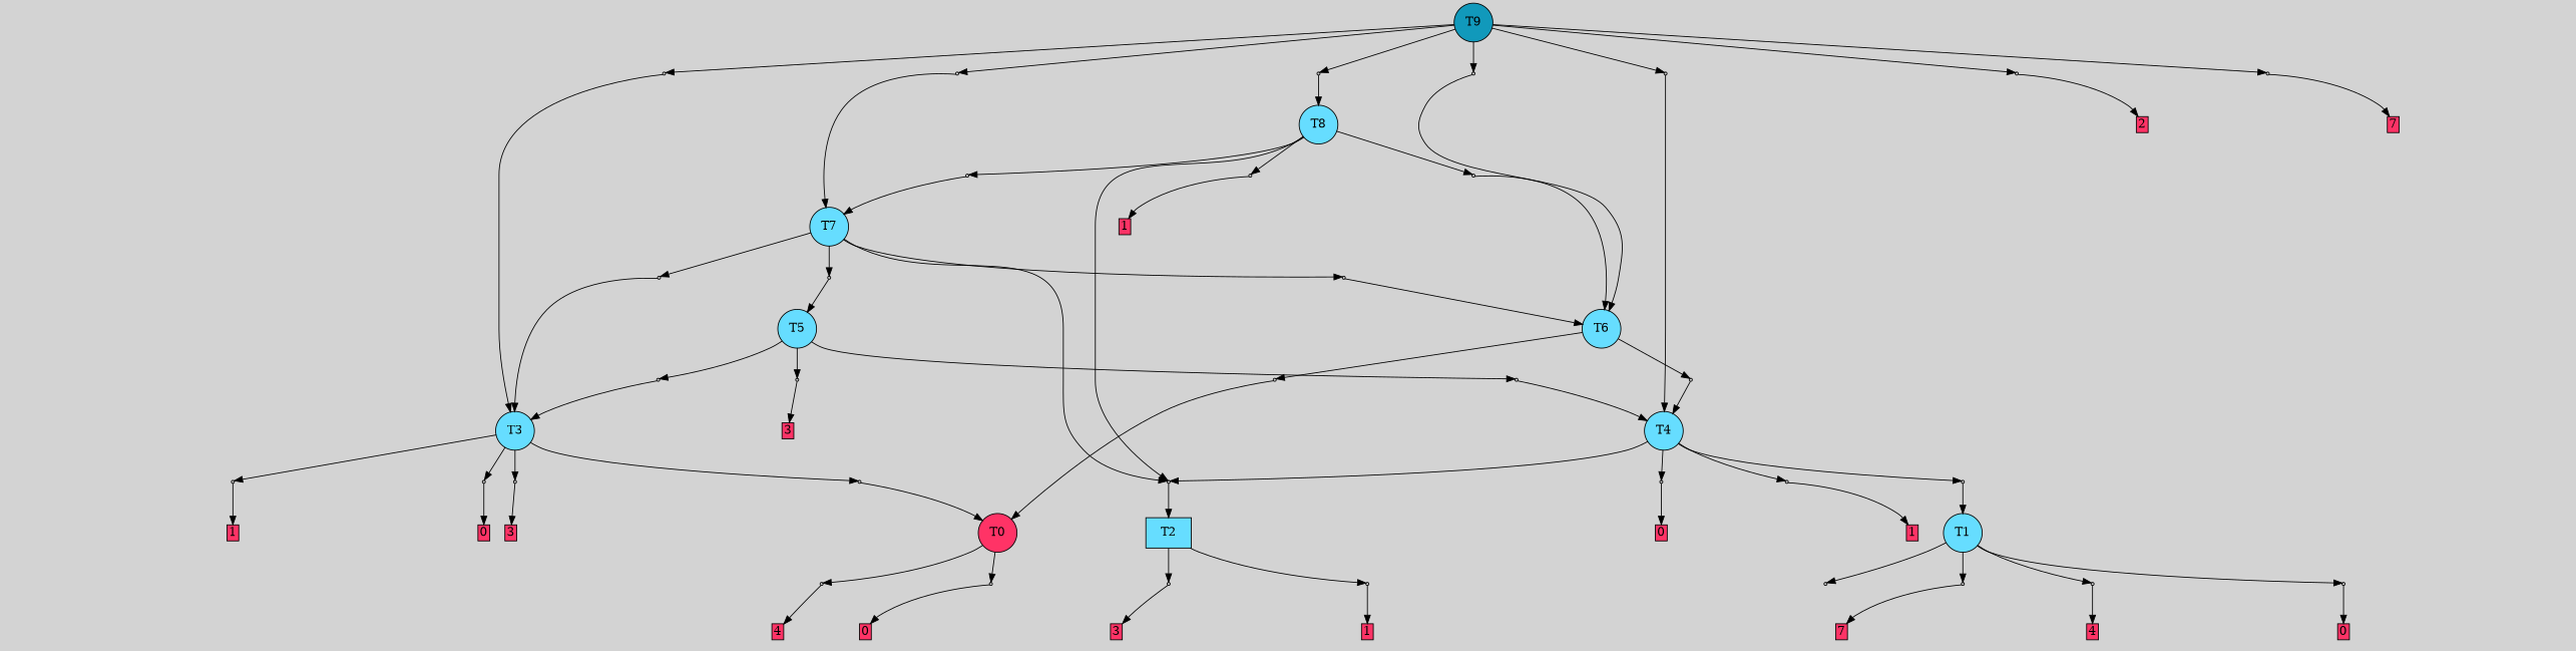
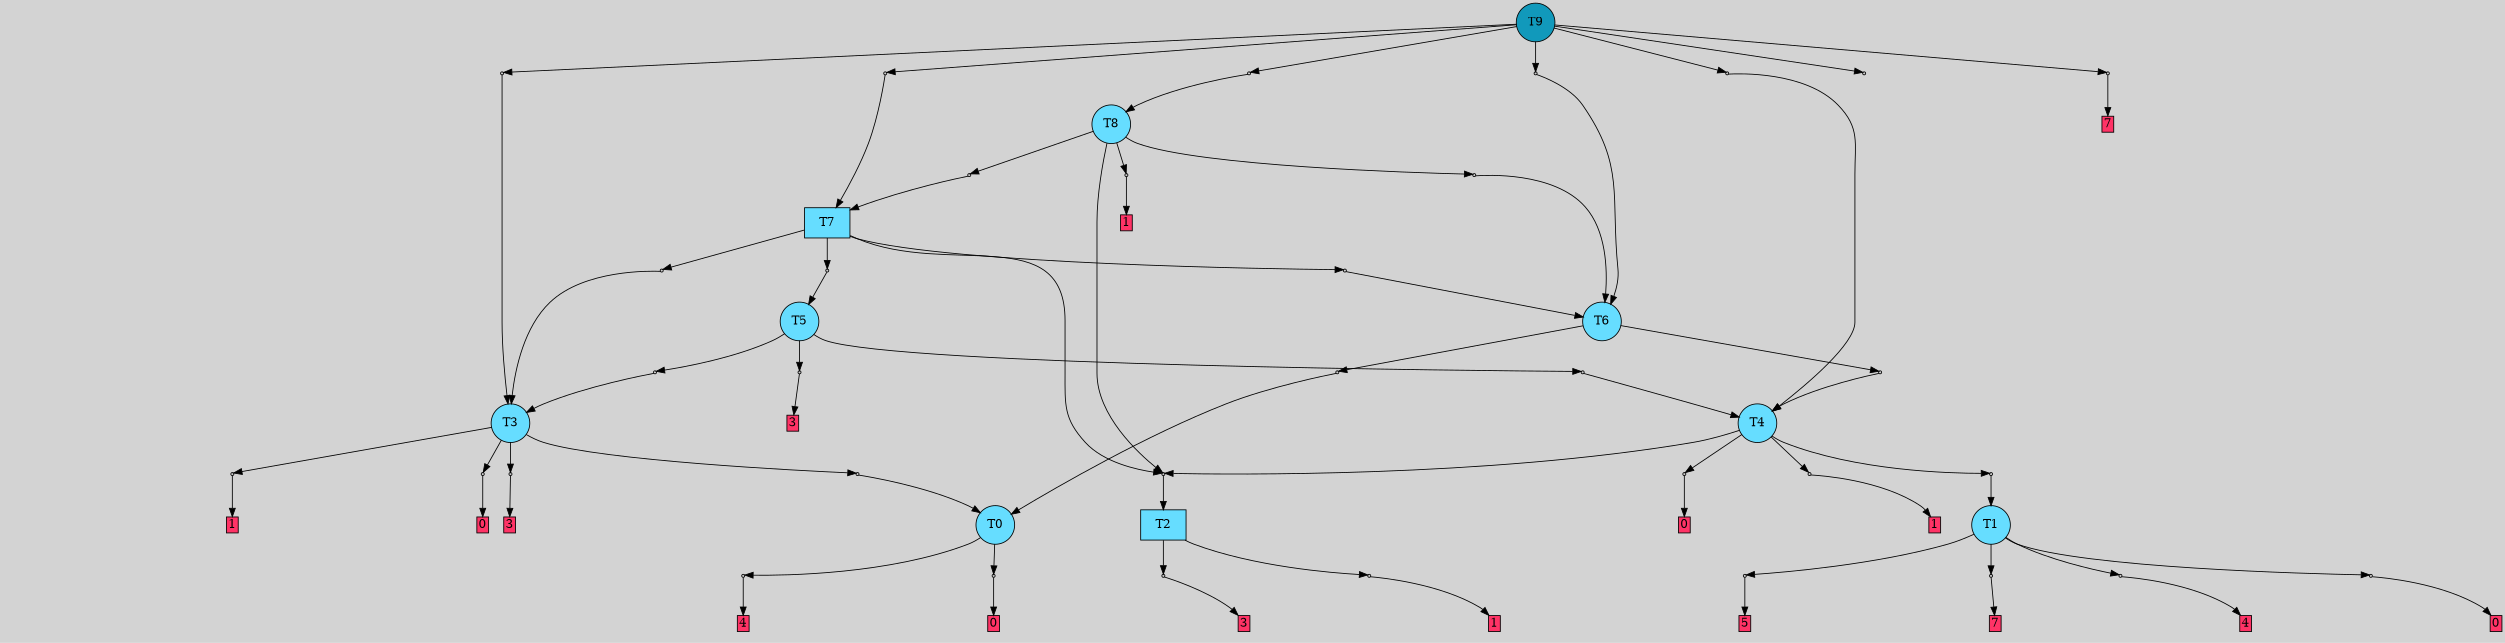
  digraph {
    bgcolor=lightgray
    node [shape=box style=filled]
    T9 [fillcolor="#1199bb" shape=circle]
    P27 [fillcolor="#cccccc" shape=point]
    P28 [fillcolor="#cccccc" shape=point]
    P29 [fillcolor="#cccccc" shape=point]
    P30 [fillcolor="#cccccc" shape=point]
    P31 [fillcolor="#cccccc" shape=point]
    P32 [fillcolor="#cccccc" shape=point]
    P33 [fillcolor="#cccccc" shape=point]
-   T0 [fillcolor="#ff3366" shape=circle]
+   T0 [fillcolor="#66ddff" shape=circle]
    P0 [fillcolor="#cccccc" shape=point]
    P1 [fillcolor="#cccccc" shape=point]
    I0 [style=invis]
    n13 [fillcolor="#ff3366" height=0 label=4 margin=0.03 width=0]
    n14 [label="6|3&3|7#0|3#3|0#1|6#4|3#3|1&#92;n4|0&0|3#2|2#4|2#0|6#0|1#3|0&#92;n" style=invis]
    n15 [fillcolor="#ff3366" height=0 label=0 margin=0.03 width=0]
    T1 [fillcolor="#66ddff" shape=circle]
    P2 [fillcolor="#cccccc" shape=point]
    P3 [fillcolor="#cccccc" shape=point]
    P4 [fillcolor="#cccccc" shape=point]
    P5 [fillcolor="#cccccc" shape=point]
    n21 [label="0|6&3|2#2|0#2|0#1|4#0|2#3|7&#92;n1|0&2|3#0|6#2|7#1|3#2|7#2|5&#92;n" style=invis]
+   n22 [fillcolor="#ff3366" height=0 label=5 margin=0.03 width=0]
    n23 [label="3|0&4|0#1|5#2|4#0|3#4|6#3|5&#92;n" style=invis]
    n24 [fillcolor="#ff3366" height=0 label=7 margin=0.03 width=0]
    n25 [label="2|0&4|6#3|3#4|6#4|2#4|4#4|7&#92;n" style=invis]
    n26 [fillcolor="#ff3366" height=0 label=4 margin=0.03 width=0]
    n27 [label="6|3&3|7#0|3#3|0#1|6#4|3#3|1&#92;n4|0&0|3#2|2#4|2#0|6#0|1#3|0&#92;n" style=invis]
    n28 [fillcolor="#ff3366" height=0 label=0 margin=0.03 width=0]
    T2 [fillcolor="#66ddff"]
    P6 [fillcolor="#cccccc" shape=point]
    P7 [fillcolor="#cccccc" shape=point]
    n32 [label="2|0&4|1#3|2#0|6#2|2#1|4#4|4&#92;n" style=invis]
    n33 [fillcolor="#ff3366" height=0 label=3 margin=0.03 width=0]
    n34 [label="1|7&3|4#0|7#4|4#0|0#0|2#0|7&#92;n1|0&0|7#0|3#2|7#0|6#0|5#1|2&#92;n" style=invis]
    n35 [fillcolor="#ff3366" height=0 label=1 margin=0.03 width=0]
    T3 [fillcolor="#66ddff" shape=circle]
    P8 [fillcolor="#cccccc" shape=point]
    P9 [fillcolor="#cccccc" shape=point]
    P10 [fillcolor="#cccccc" shape=point]
    P11 [fillcolor="#cccccc" shape=point]
    n41 [label="3|0&3|1#0|0#0|5#1|5#0|7#0|6&#92;n" style=invis]
    n42 [fillcolor="#ff3366" height=0 label=1 margin=0.03 width=0]
    n43 [label="4|0&1|3#2|2#4|2#0|6#0|1#3|0&#92;n" style=invis]
    n44 [fillcolor="#ff3366" height=0 label=0 margin=0.03 width=0]
    n45 [label="2|0&1|0#4|0#3|3#0|0#4|1#2|6&#92;n" style=invis]
    n46 [label="2|0&4|1#3|2#0|6#2|2#1|4#4|4&#92;n" style=invis]
    n47 [fillcolor="#ff3366" height=0 label=3 margin=0.03 width=0]
    T4 [fillcolor="#66ddff" shape=circle]
    P12 [fillcolor="#cccccc" shape=point]
    P13 [fillcolor="#cccccc" shape=point]
    P14 [fillcolor="#cccccc" shape=point]
    P15 [fillcolor="#cccccc" shape=point]
    n53 [label="2|0&3|4#4|4#3|7#0|3#0|4#3|4&#92;n" style=invis]
    n54 [label="5|0&4|4#2|5#0|5#2|3#0|2#3|1&#92;n" style=invis]
    n55 [fillcolor="#ff3366" height=0 label=1 margin=0.03 width=0]
    n56 [label="2|0&1|0#4|0#3|3#0|0#4|1#2|6&#92;n" style=invis]
    n57 [label="5|0&2|4#1|3#3|3#3|6#2|6#0|2&#92;n" style=invis]
    n58 [fillcolor="#ff3366" height=0 label=0 margin=0.03 width=0]
    T5 [fillcolor="#66ddff" shape=circle]
    P16 [fillcolor="#cccccc" shape=point]
    P17 [fillcolor="#cccccc" shape=point]
    P18 [fillcolor="#cccccc" shape=point]
    n63 [label="0|0&0|4#3|1#0|6#1|4#1|3#3|3&#92;n" style=invis]
    n64 [fillcolor="#ff3366" height=0 label=3 margin=0.03 width=0]
    n65 [label="4|0&4|0#2|5#0|5#2|5#0|5#1|1&#92;n" style=invis]
    n66 [label="8|0&3|7#0|0#4|2#0|7#4|4#2|2&#92;n" style=invis]
    T6 [fillcolor="#66ddff" shape=circle]
    P19 [fillcolor="#cccccc" shape=point]
    P20 [fillcolor="#cccccc" shape=point]
    n70 [label="8|0&2|2#2|0#4|1#4|7#0|2#0|4&#92;n4|0&0|0#2|5#0|5#2|5#0|5#1|1&#92;n" style=invis]
    n71 [label="2|0&1|0#2|2#3|3#1|0#4|1#2|6&#92;n" style=invis]
-   T7 [fillcolor="#66ddff" shape=circle]
+   T7 [fillcolor="#66ddff"]
    P21 [fillcolor="#cccccc" shape=point]
    P22 [fillcolor="#cccccc" shape=point]
    P23 [fillcolor="#cccccc" shape=point]
    n76 [label="7|0&3|5#4|0#2|5#2|1#0|4#1|0&#92;n" style=invis]
    n77 [label="2|0&4|1#3|2#0|6#2|2#1|4#4|4&#92;n" style=invis]
    n78 [label="2|0&1|7#3|1#0|6#0|7#2|3#1|3&#92;n" style=invis]
    T8 [fillcolor="#66ddff" shape=circle]
    P24 [fillcolor="#cccccc" shape=point]
    P25 [fillcolor="#cccccc" shape=point]
    P26 [fillcolor="#cccccc" shape=point]
    n83 [label="7|0&1|4#2|3#1|0#1|7#2|4#4|5&#92;n" style=invis]
    n84 [label="3|0&2|3#0|4#2|0#0|4#2|7#4|0&#92;n" style=invis]
    n85 [label="4|7&2|2#4|4#3|0#0|4#1|5#4|6&#92;n1|0&0|7#0|3#2|7#0|6#0|5#1|2&#92;n" style=invis]
    n86 [fillcolor="#ff3366" height=0 label=1 margin=0.03 width=0]
    n87 [label="8|0&0|1#1|6#2|0#0|6#2|6#2|7&#92;n" style=invis]
    n88 [label="2|0&3|2#4|3#3|7#0|3#0|4#3|4&#92;n" style=invis]
-   n89 [fillcolor="#ff3366" height=0 label=2 margin=0.03 width=0]
    n90 [label="8|6&2|6#3|4#1|2#4|7#4|7#3|4&#92;n4|0&0|6#2|2#4|2#0|6#0|1#3|4&#92;n" style=invis]
    n91 [label="2|0&3|4#4|4#3|7#0|3#0|4#2|4&#92;n" style=invis]
    n92 [label="2|2&3|7#1|5#2|3#1|5#3|6#2|7&#92;n7|0&3|7#1|7#3|1#1|4#0|2#1|1&#92;n" style=invis]
    n93 [label="7|0&4|1#2|2#4|2#1|7#4|5#3|3&#92;n" style=invis]
    n94 [label="7|0&0|1#1|3#1|3#4|6#2|7#0|1&#92;n" style=invis]
    n95 [fillcolor="#ff3366" height=0 label=7 margin=0.03 width=0]
    subgraph sub_1 {
      rank=same
      T9
    }
    T9 -> P27
    T9 -> P28
    T9 -> P29
    T9 -> P30
    T9 -> P31
    T9 -> P32
    T9 -> P33
    P27 -> T3
    P27 -> n87 [style=invis]
    P28 -> n88 [style=invis]
-   P28 -> n89
    P29 -> T8
    P29 -> n90 [style=invis]
    P30 -> T7
    P30 -> n91 [style=invis]
    P31 -> T4
    P31 -> n92 [style=invis]
    P32 -> T6
    P32 -> n93 [style=invis]
    P33 -> n94 [style=invis]
    P33 -> n95
    T0 -> P0
    T0 -> P1
    P0 -> I0 [style=invis]
    P0 -> n13
    P1 -> n14 [style=invis]
    P1 -> n15
    T1 -> P2
    T1 -> P3
    T1 -> P4
    T1 -> P5
    P2 -> n21 [style=invis]
+   P2 -> n22
    P3 -> n23 [style=invis]
    P3 -> n24
    P4 -> n25 [style=invis]
    P4 -> n26
    P5 -> n27 [style=invis]
    P5 -> n28
    T2 -> P6
    T2 -> P7
    P6 -> n32 [style=invis]
    P6 -> n33
    P7 -> n34 [style=invis]
    P7 -> n35
    T3 -> P8
    T3 -> P9
    T3 -> P10
    T3 -> P11
    P8 -> n41 [style=invis]
    P8 -> n42
    P9 -> n43 [style=invis]
    P9 -> n44
    P10 -> T0
    P10 -> n45 [style=invis]
    P11 -> n46 [style=invis]
    P11 -> n47
    T4 -> P12
    T4 -> P13
    T4 -> P14
    T4 -> P15
    P12 -> T2
    P12 -> n53 [style=invis]
    P13 -> n54 [style=invis]
    P13 -> n55
    P14 -> T1
    P14 -> n56 [style=invis]
    P15 -> n57 [style=invis]
    P15 -> n58
    T5 -> P16
    T5 -> P17
    T5 -> P18
    P16 -> n63 [style=invis]
    P16 -> n64
    P17 -> T4
    P17 -> n65 [style=invis]
    P18 -> T3
    P18 -> n66 [style=invis]
    T6 -> P19
    T6 -> P20
    P19 -> T4
    P19 -> n70 [style=invis]
    P20 -> T0
    P20 -> n71 [style=invis]
    T7 -> P12
    T7 -> P21
    T7 -> P22
    T7 -> P23
    P21 -> T5
    P21 -> n76 [style=invis]
    P22 -> T6
    P22 -> n77 [style=invis]
    P23 -> T3
    P23 -> n78 [style=invis]
    T8 -> P12
    T8 -> P24
    T8 -> P25
    T8 -> P26
    P24 -> T6
    P24 -> n83 [style=invis]
    P25 -> T7
    P25 -> n84 [style=invis]
    P26 -> n85 [style=invis]
    P26 -> n86
  }
